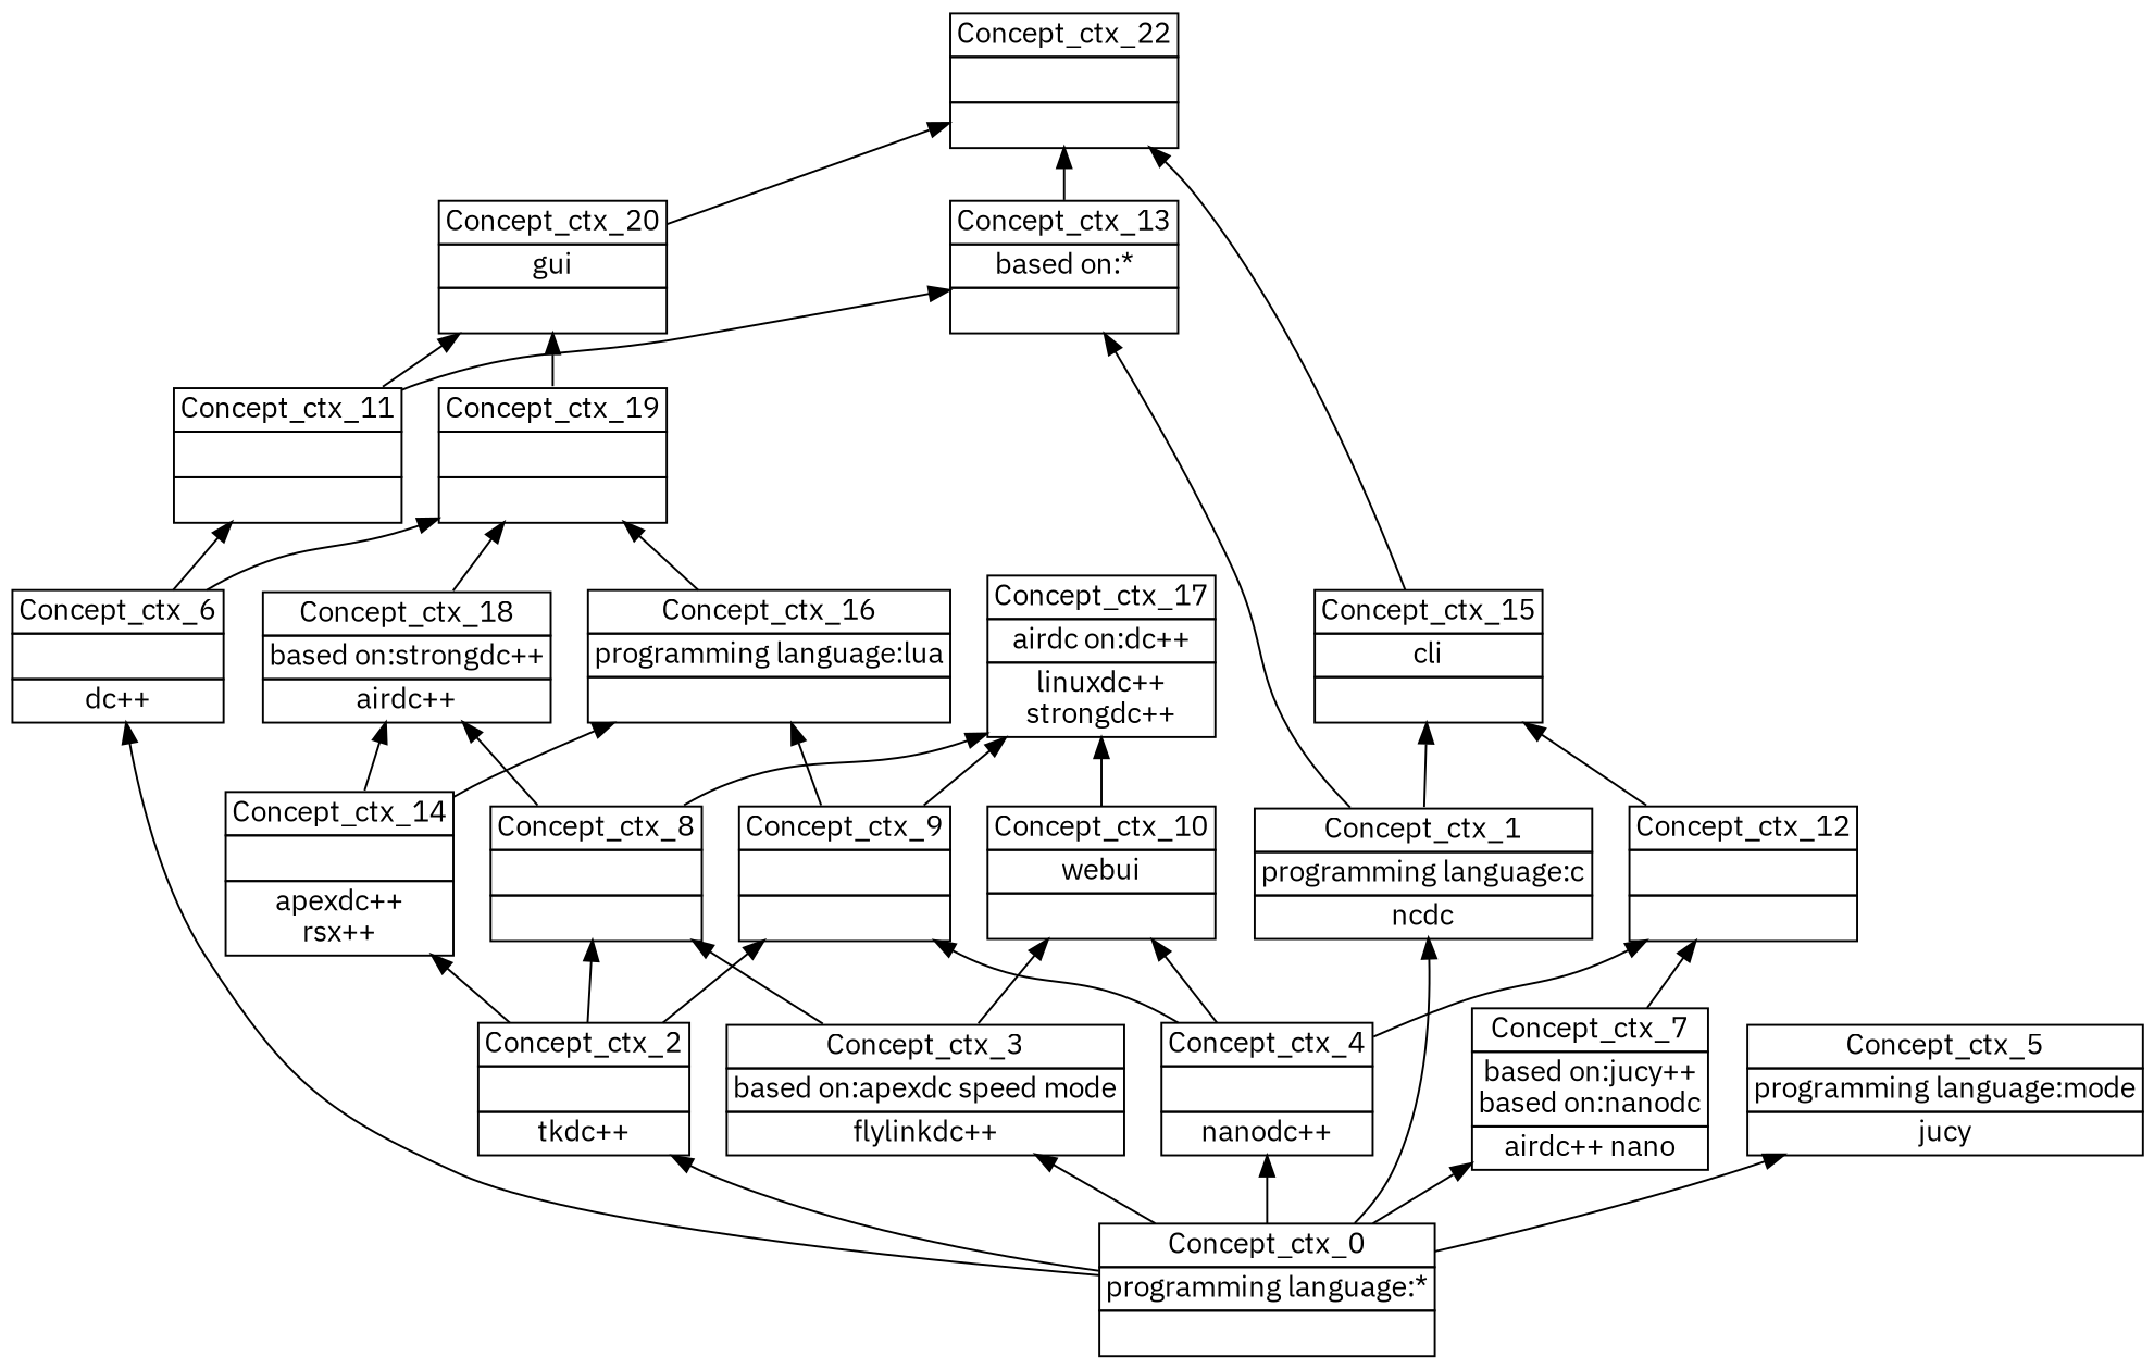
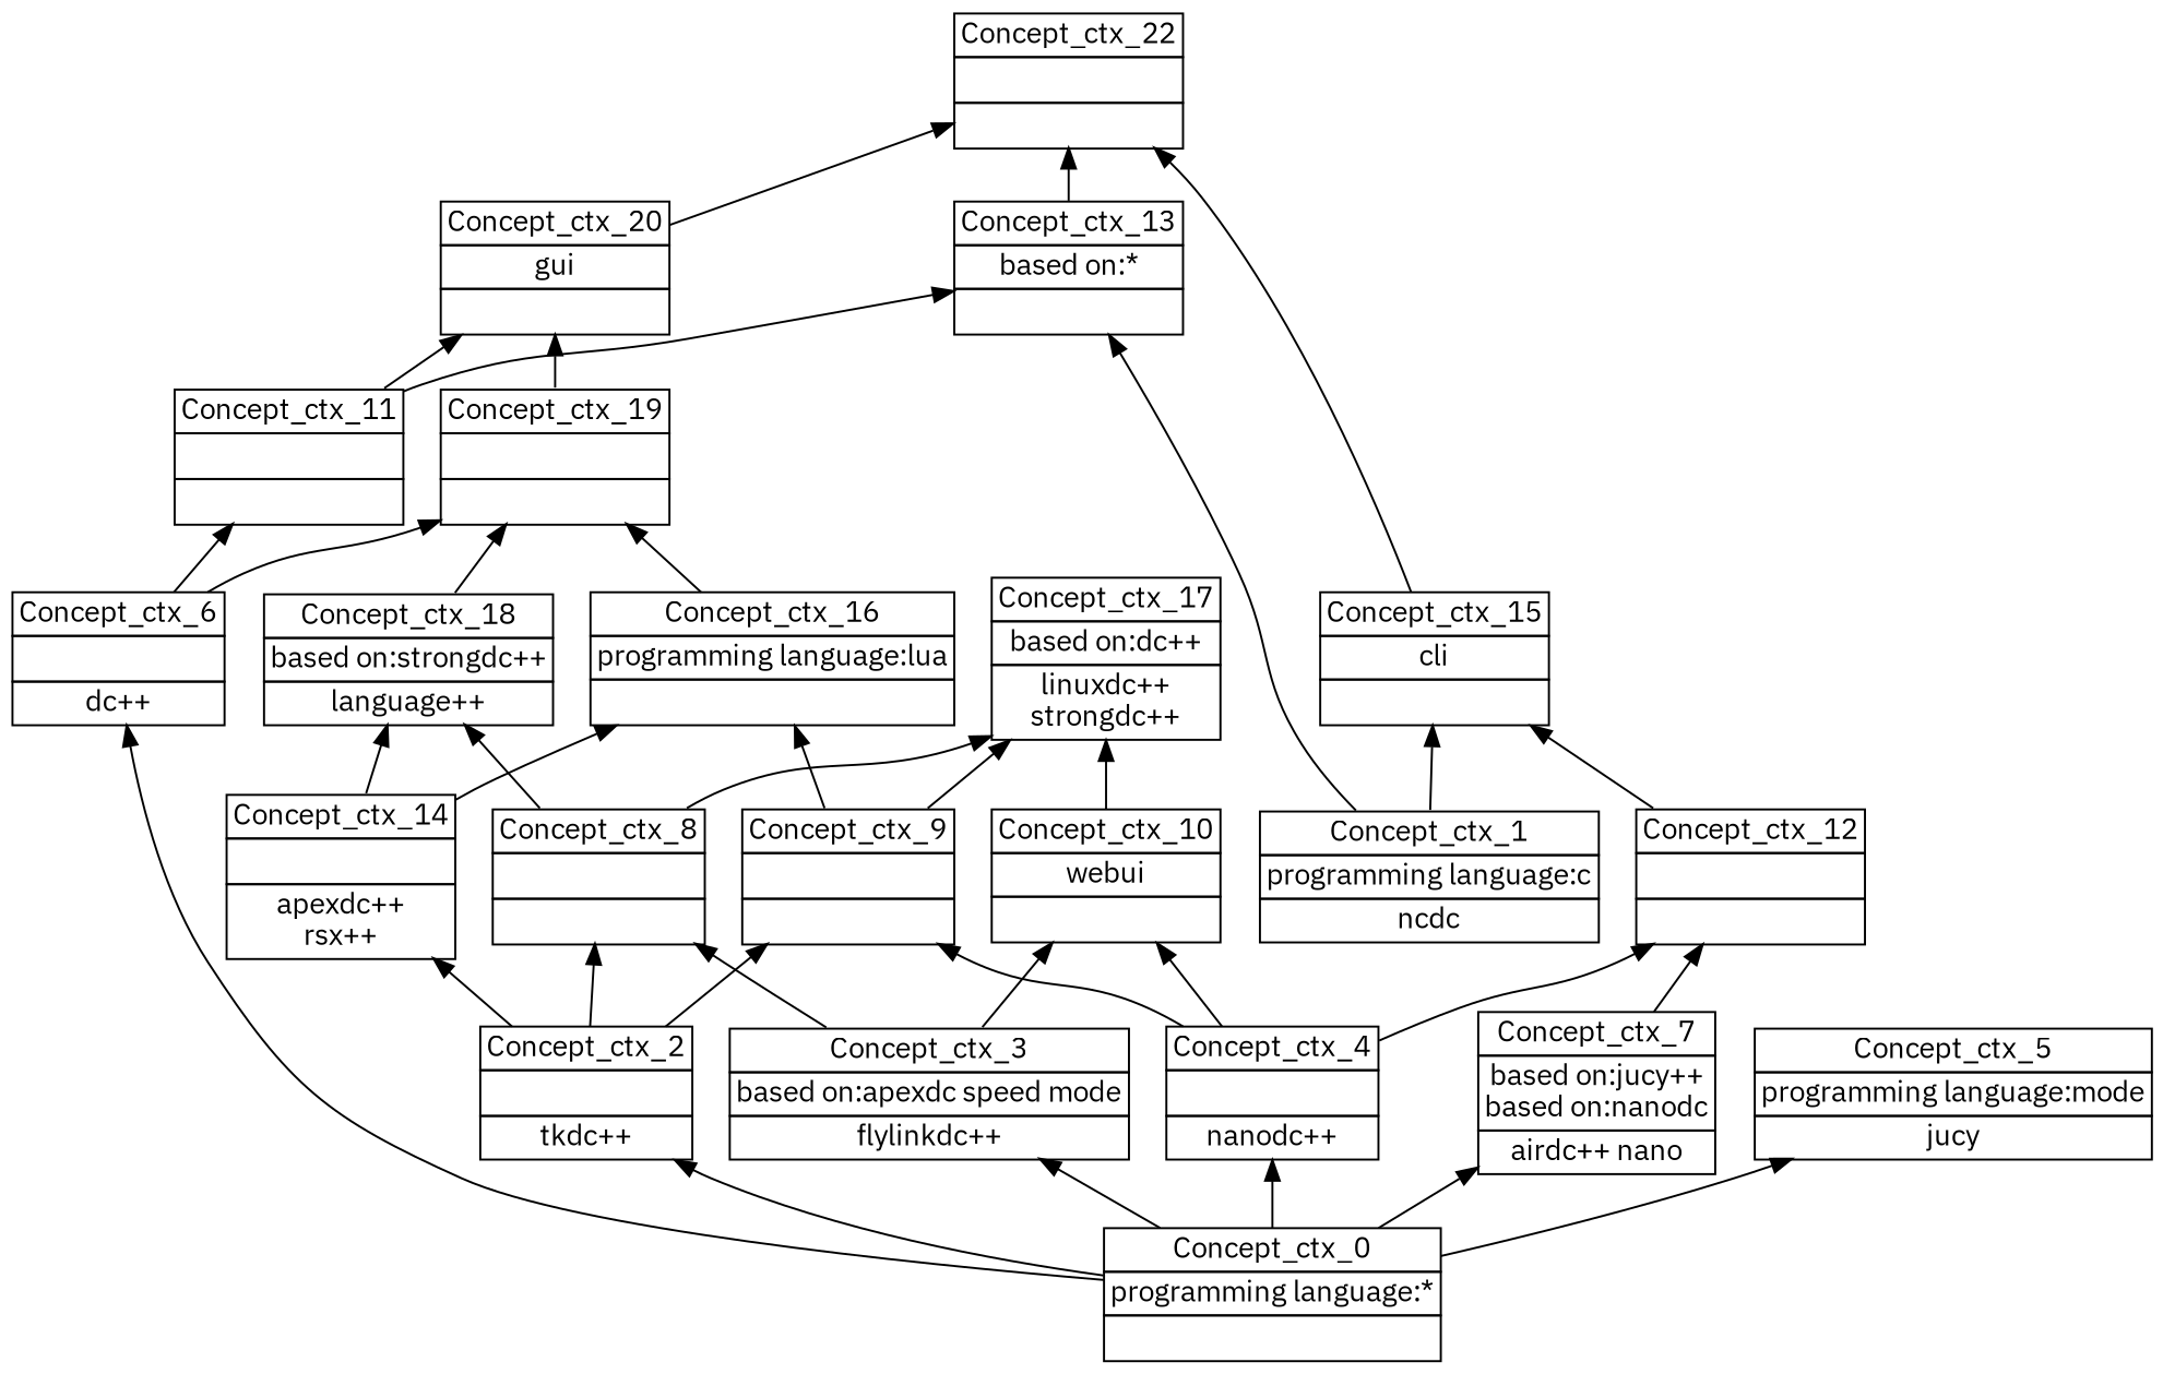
  digraph {
    fontname="IBM Plex Sans"
    nodesep=0.2
    rankdir=BT
    ranksep=0.3
    node [fontname="IBM Plex Sans" margin="0.03,0.03" shape=none]
    edge [fontname="IBM Plex Sans" headport=p tailport=p]
    n1 [label=<<table border="0" cellborder="1" cellspacing="0" port="p"><tr><td>Concept_ctx_22</td></tr><tr><td><br/></td></tr><tr><td><br/></td></tr></table>>]
    n2 [label=<<table border="0" cellborder="1" cellspacing="0" port="p"><tr><td>Concept_ctx_20</td></tr><tr><td>gui<br/></td></tr><tr><td><br/></td></tr></table>>]
    n3 [label=<<table border="0" cellborder="1" cellspacing="0" port="p"><tr><td>Concept_ctx_4</td></tr><tr><td><br/></td></tr><tr><td>nanodc++<br/></td></tr></table>>]
    n4 [label=<<table border="0" cellborder="1" cellspacing="0" port="p"><tr><td>Concept_ctx_10</td></tr><tr><td>webui<br/></td></tr><tr><td><br/></td></tr></table>>]
    n5 [label=<<table border="0" cellborder="1" cellspacing="0" port="p"><tr><td>Concept_ctx_12</td></tr><tr><td><br/></td></tr><tr><td><br/></td></tr></table>>]
    n6 [label=<<table border="0" cellborder="1" cellspacing="0" port="p"><tr><td>Concept_ctx_9</td></tr><tr><td><br/></td></tr><tr><td><br/></td></tr></table>>]
-   n7 [label=<<table border="0" cellborder="1" cellspacing="0" port="p"><tr><td>Concept_ctx_17</td></tr><tr><td>airdc on:dc++<br/></td></tr><tr><td>linuxdc++<br/>strongdc++<br/></td></tr></table>>]
+   n7 [label=<<table border="0" cellborder="1" cellspacing="0" port="p"><tr><td>Concept_ctx_17</td></tr><tr><td>based on:dc++<br/></td></tr><tr><td>linuxdc++<br/>strongdc++<br/></td></tr></table>>]
    n8 [label=<<table border="0" cellborder="1" cellspacing="0" port="p"><tr><td>Concept_ctx_15</td></tr><tr><td>cli<br/></td></tr><tr><td><br/></td></tr></table>>]
    n9 [label=<<table border="0" cellborder="1" cellspacing="0" port="p"><tr><td>Concept_ctx_16</td></tr><tr><td>programming language:lua<br/></td></tr><tr><td><br/></td></tr></table>>]
    n10 [label=<<table border="0" cellborder="1" cellspacing="0" port="p"><tr><td>Concept_ctx_19</td></tr><tr><td><br/></td></tr><tr><td><br/></td></tr></table>>]
    n11 [label=<<table border="0" cellborder="1" cellspacing="0" port="p"><tr><td>Concept_ctx_0</td></tr><tr><td>programming language:*<br/></td></tr><tr><td><br/></td></tr></table>>]
    n12 [label=<<table border="0" cellborder="1" cellspacing="0" port="p"><tr><td>Concept_ctx_5</td></tr><tr><td>programming language:mode<br/></td></tr><tr><td>jucy<br/></td></tr></table>>]
    n13 [label=<<table border="0" cellborder="1" cellspacing="0" port="p"><tr><td>Concept_ctx_1</td></tr><tr><td>programming language:c<br/></td></tr><tr><td>ncdc<br/></td></tr></table>>]
    n14 [label=<<table border="0" cellborder="1" cellspacing="0" port="p"><tr><td>Concept_ctx_3</td></tr><tr><td>based on:apexdc speed mode<br/></td></tr><tr><td>flylinkdc++<br/></td></tr></table>>]
    n15 [label=<<table border="0" cellborder="1" cellspacing="0" port="p"><tr><td>Concept_ctx_7</td></tr><tr><td>based on:jucy++<br/>based on:nanodc<br/></td></tr><tr><td>airdc++ nano<br/></td></tr></table>>]
    n16 [label=<<table border="0" cellborder="1" cellspacing="0" port="p"><tr><td>Concept_ctx_6</td></tr><tr><td><br/></td></tr><tr><td>dc++<br/></td></tr></table>>]
    n17 [label=<<table border="0" cellborder="1" cellspacing="0" port="p"><tr><td>Concept_ctx_2</td></tr><tr><td><br/></td></tr><tr><td>tkdc++<br/></td></tr></table>>]
    n18 [label=<<table border="0" cellborder="1" cellspacing="0" port="p"><tr><td>Concept_ctx_13</td></tr><tr><td>based on:*<br/></td></tr><tr><td><br/></td></tr></table>>]
    n19 [label=<<table border="0" cellborder="1" cellspacing="0" port="p"><tr><td>Concept_ctx_8</td></tr><tr><td><br/></td></tr><tr><td><br/></td></tr></table>>]
    n20 [label=<<table border="0" cellborder="1" cellspacing="0" port="p"><tr><td>Concept_ctx_11</td></tr><tr><td><br/></td></tr><tr><td><br/></td></tr></table>>]
    n21 [label=<<table border="0" cellborder="1" cellspacing="0" port="p"><tr><td>Concept_ctx_14</td></tr><tr><td><br/></td></tr><tr><td>apexdc++<br/>rsx++<br/></td></tr></table>>]
-   n22 [label=<<table border="0" cellborder="1" cellspacing="0" port="p"><tr><td>Concept_ctx_18</td></tr><tr><td>based on:strongdc++<br/></td></tr><tr><td>airdc++<br/></td></tr></table>>]
+   n22 [label=<<table border="0" cellborder="1" cellspacing="0" port="p"><tr><td>Concept_ctx_18</td></tr><tr><td>based on:strongdc++<br/></td></tr><tr><td>language++<br/></td></tr></table>>]
    n2 -> n1
    n3 -> n4
    n3 -> n5
    n3 -> n6
    n4 -> n7
    n5 -> n8
    n6 -> n7
    n6 -> n9
    n8 -> n1
    n9 -> n10
    n10 -> n2
    n11 -> n3
    n11 -> n12
-   n11 -> n13
    n11 -> n14
    n11 -> n15
    n11 -> n16
    n11 -> n17
    n13 -> n8
    n13 -> n18
    n14 -> n4
    n14 -> n19
    n15 -> n5
    n16 -> n10
    n16 -> n20
    n17 -> n6
    n17 -> n19
    n17 -> n21
    n18 -> n1
    n19 -> n7
    n19 -> n22
    n20 -> n2
    n20 -> n18
    n21 -> n9
    n21 -> n22
    n22 -> n10
  }
